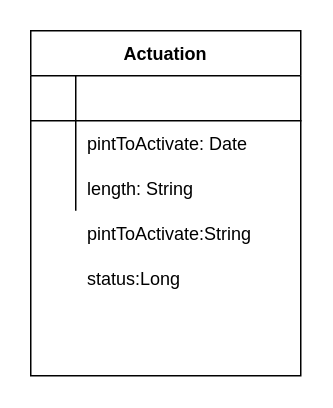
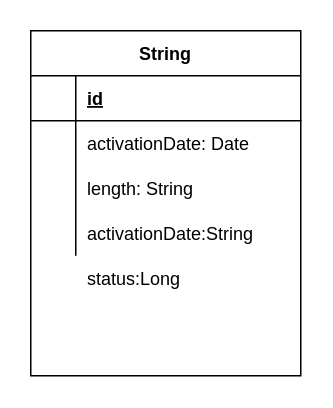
  <mxCell id="0" />
  <mxCell id="1" parent="0" />
- <mxCell id="2" value="Actuation" style="shape=table;startSize=30;container=1;collapsible=1;childLayout=tableLayout;fixedRows=1;rowLines=0;fontStyle=1;align=center;resizeLast=1;" vertex="1" parent="1"><mxGeometry x="20" y="20" width="180" height="230" as="geometry" /></mxCell>
+ <mxCell id="2" value="String" style="shape=table;startSize=30;container=1;collapsible=1;childLayout=tableLayout;fixedRows=1;rowLines=0;fontStyle=1;align=center;resizeLast=1;" vertex="1" parent="1"><mxGeometry x="20" y="20" width="180" height="230" as="geometry" /></mxCell>
  <mxCell id="3" value="" style="shape=partialRectangle;collapsible=0;dropTarget=0;pointerEvents=0;fillColor=none;top=0;left=0;bottom=1;right=0;points=[[0,0.5],[1,0.5]];portConstraint=eastwest;" vertex="1" parent="2"><mxGeometry y="30" width="180" height="30" as="geometry" /></mxCell>
+ <mxCell id="4" value="id" style="shape=partialRectangle;connectable=0;fillColor=none;top=0;left=0;bottom=0;right=0;align=left;spacingLeft=6;fontStyle=5;overflow=hidden;" vertex="1" parent="3"><mxGeometry x="30" width="150" height="30" as="geometry" /></mxCell>
  <mxCell id="5" value="" style="shape=partialRectangle;collapsible=0;dropTarget=0;pointerEvents=0;fillColor=none;top=0;left=0;bottom=0;right=0;points=[[0,0.5],[1,0.5]];portConstraint=eastwest;" vertex="1" parent="2"><mxGeometry y="60" width="180" height="30" as="geometry" /></mxCell>
  <mxCell id="6" value="" style="shape=partialRectangle;connectable=0;fillColor=none;top=0;left=0;bottom=0;right=0;editable=1;overflow=hidden;" vertex="1" parent="5"><mxGeometry width="30" height="30" as="geometry" /></mxCell>
- <mxCell id="7" value="pintToActivate: Date" style="shape=partialRectangle;connectable=0;fillColor=none;top=0;left=0;bottom=0;right=0;align=left;spacingLeft=6;overflow=hidden;" vertex="1" parent="5"><mxGeometry x="30" width="150" height="30" as="geometry" /></mxCell>
+ <mxCell id="7" value="activationDate: Date" style="shape=partialRectangle;connectable=0;fillColor=none;top=0;left=0;bottom=0;right=0;align=left;spacingLeft=6;overflow=hidden;" vertex="1" parent="5"><mxGeometry x="30" width="150" height="30" as="geometry" /></mxCell>
  <mxCell id="8" value="" style="shape=partialRectangle;collapsible=0;dropTarget=0;pointerEvents=0;fillColor=none;top=0;left=0;bottom=0;right=0;points=[[0,0.5],[1,0.5]];portConstraint=eastwest;" vertex="1" parent="2"><mxGeometry y="90" width="180" height="30" as="geometry" /></mxCell>
  <mxCell id="9" value="" style="shape=partialRectangle;connectable=0;fillColor=none;top=0;left=0;bottom=0;right=0;editable=1;overflow=hidden;" vertex="1" parent="8"><mxGeometry width="30" height="30" as="geometry" /></mxCell>
  <mxCell id="10" value="length: String" style="shape=partialRectangle;connectable=0;fillColor=none;top=0;left=0;bottom=0;right=0;align=left;spacingLeft=6;overflow=hidden;" vertex="1" parent="8"><mxGeometry x="30" width="150" height="30" as="geometry" /></mxCell>
  <mxCell id="11" value="" style="shape=partialRectangle;collapsible=0;dropTarget=0;pointerEvents=0;fillColor=none;top=0;left=0;bottom=0;right=0;points=[[0,0.5],[1,0.5]];portConstraint=eastwest;" vertex="1" parent="2"><mxGeometry y="120" width="180" height="30" as="geometry" /></mxCell>
  <mxCell id="12" value="" style="shape=partialRectangle;connectable=0;fillColor=none;top=0;left=0;bottom=0;right=0;editable=1;overflow=hidden;" vertex="1" parent="11"><mxGeometry width="30" height="30" as="geometry" /></mxCell>
- <mxCell id="13" value="pintToActivate:String" style="shape=partialRectangle;connectable=0;fillColor=none;top=0;left=0;bottom=0;right=0;align=left;spacingLeft=6;overflow=hidden;" vertex="1" parent="11"><mxGeometry x="30" width="150" height="30" as="geometry" /></mxCell>
+ <mxCell id="13" value="activationDate:String" style="shape=partialRectangle;connectable=0;fillColor=none;top=0;left=0;bottom=0;right=0;align=left;spacingLeft=6;overflow=hidden;" vertex="1" parent="11"><mxGeometry x="30" width="150" height="30" as="geometry" /></mxCell>
  <mxCell id="14" value="" style="shape=partialRectangle;collapsible=0;dropTarget=0;pointerEvents=0;fillColor=none;top=0;left=0;bottom=0;right=0;points=[[0,0.5],[1,0.5]];portConstraint=eastwest;" vertex="1" parent="1"><mxGeometry x="20" y="170" width="180" height="30" as="geometry" /></mxCell>
  <mxCell id="15" value="" style="shape=partialRectangle;connectable=0;fillColor=none;top=0;left=0;bottom=0;right=0;editable=1;overflow=hidden;" vertex="1" parent="14"><mxGeometry width="30" height="30" as="geometry" /></mxCell>
  <mxCell id="16" value="status:Long" style="shape=partialRectangle;connectable=0;fillColor=none;top=0;left=0;bottom=0;right=0;align=left;spacingLeft=6;overflow=hidden;" vertex="1" parent="14"><mxGeometry x="30" width="150" height="30" as="geometry" /></mxCell>
  <mxCell id="17" value="" style="shape=partialRectangle;collapsible=0;dropTarget=0;pointerEvents=0;fillColor=none;top=0;left=0;bottom=0;right=0;points=[[0,0.5],[1,0.5]];portConstraint=eastwest;" vertex="1" parent="1"><mxGeometry x="20" y="204" width="180" height="30" as="geometry" /></mxCell>
  <mxCell id="18" value="" style="shape=partialRectangle;connectable=0;fillColor=none;top=0;left=0;bottom=0;right=0;editable=1;overflow=hidden;" vertex="1" parent="17"><mxGeometry width="30" height="30" as="geometry" /></mxCell>
